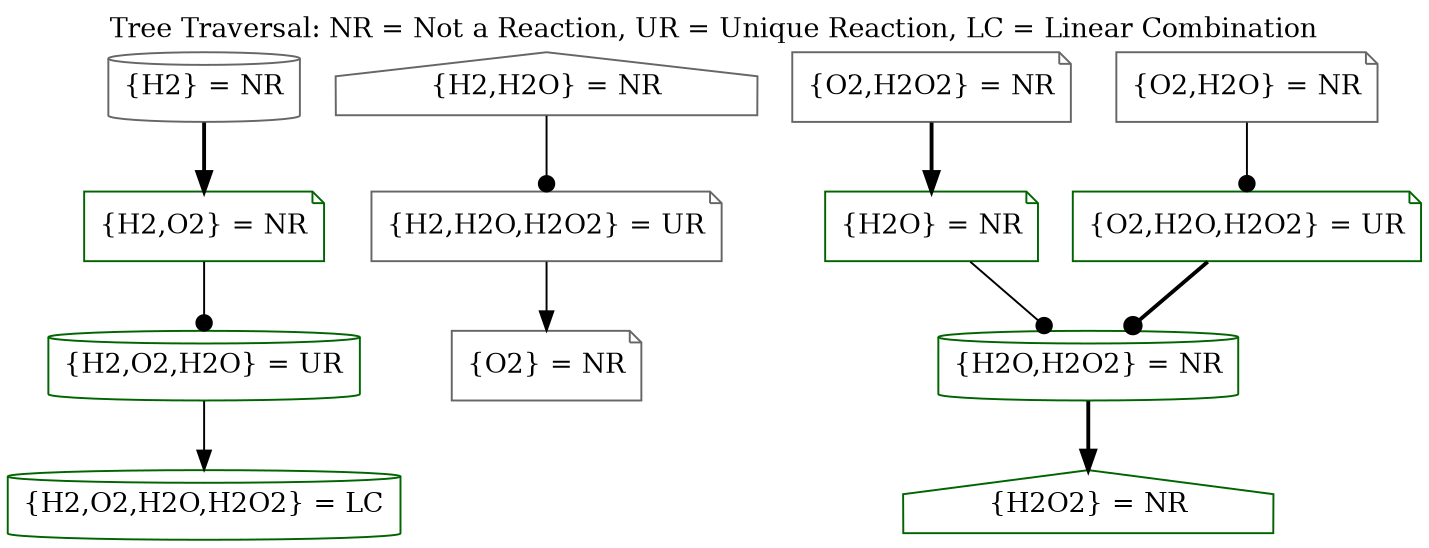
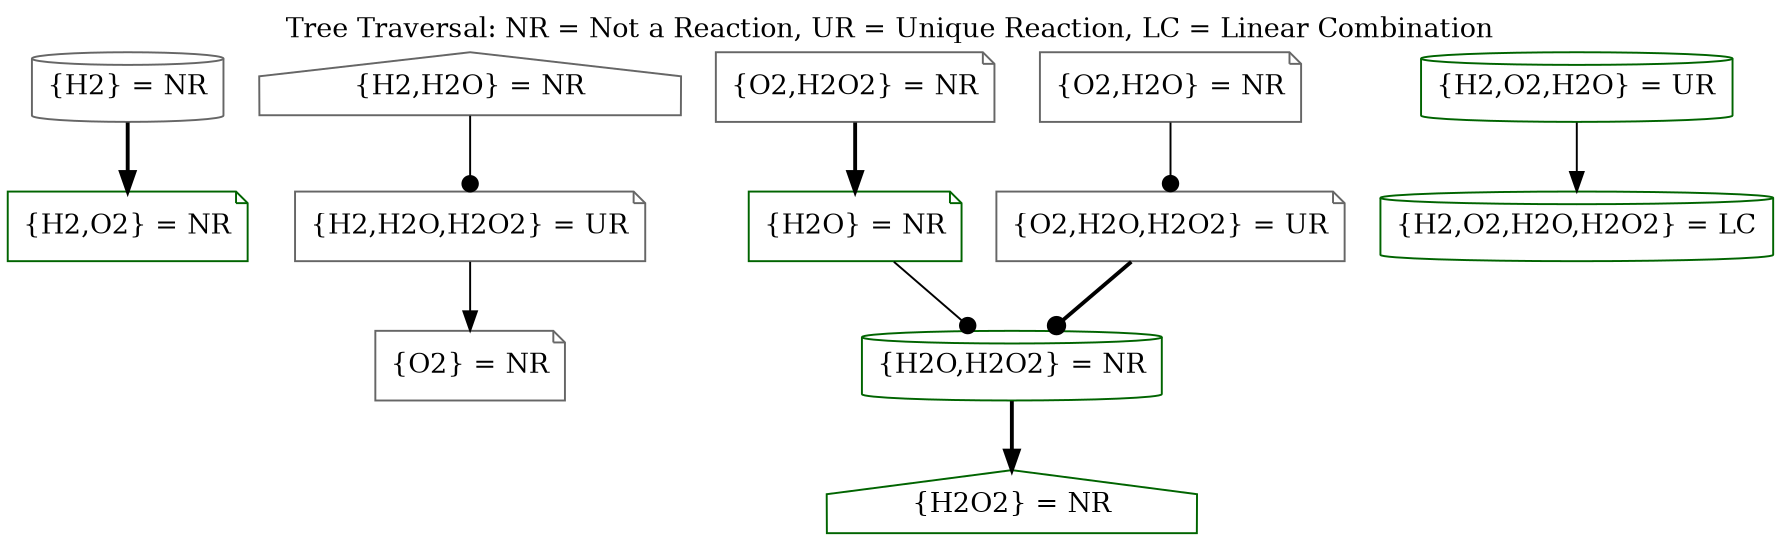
  digraph {
    label="Tree Traversal: NR = Not a Reaction, UR = Unique Reaction, LC = Linear Combination"
    labelloc=t
    node [color=gray40 shape=note]
    edge [arrowhead=normal style=solid]
    n1 [label="{H2} = NR" shape=cylinder]
    n2 [label="{H2,H2O} = NR" shape=house]
    n3 [label="{O2,H2O2} = NR"]
    n4 [color=darkgreen label="{H2,O2} = NR"]
    n5 [label="{H2,H2O,H2O2} = UR"]
    n6 [color=darkgreen label="{H2O} = NR"]
    n7 [color=darkgreen label="{H2,O2,H2O} = UR" shape=cylinder]
    n8 [label="{O2} = NR"]
    n9 [color=darkgreen label="{H2O,H2O2} = NR" shape=cylinder]
    n10 [color=darkgreen label="{H2,O2,H2O,H2O2} = LC" shape=cylinder]
    n11 [label="{O2,H2O} = NR"]
-   n12 [color=darkgreen label="{O2,H2O,H2O2} = UR"]
+   n12 [label="{O2,H2O,H2O2} = UR"]
    n13 [color=darkgreen label="{H2O2} = NR" shape=house]
    subgraph sub_1 {
      rank=same
      n1
      n2
      n3
    }
    n1 -> n4 [style=bold]
    n2 -> n5 [arrowhead=dot]
    n3 -> n6 [style=bold]
-   n4 -> n7 [arrowhead=dot]
    n5 -> n8
    n6 -> n9 [arrowhead=dot]
    n7 -> n10
    n9 -> n13 [style=bold]
    n11 -> n12 [arrowhead=dot]
    n12 -> n9 [arrowhead=dot style=bold]
  }
